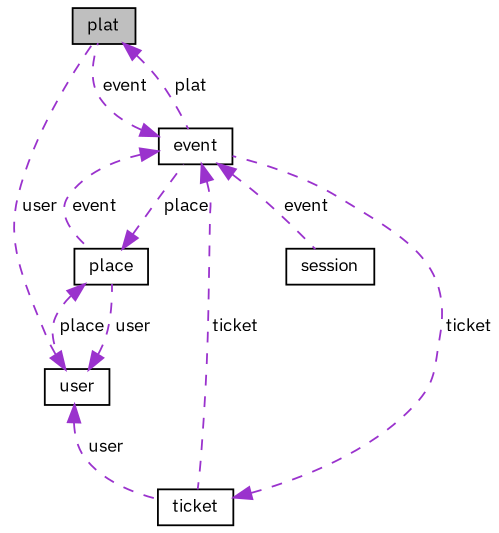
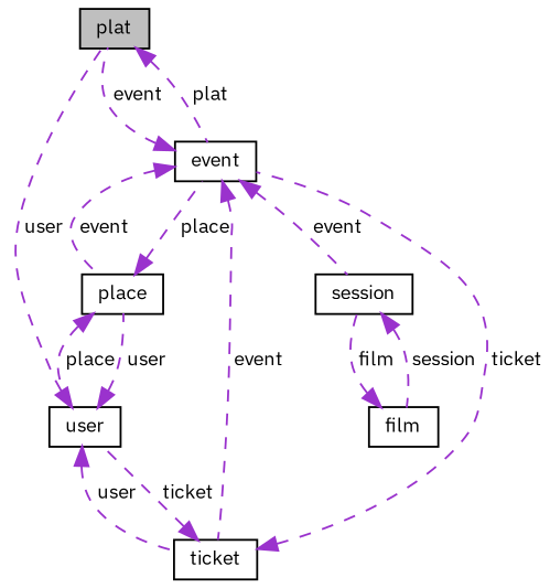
  digraph {
    fontname="IBM Plex Sans"
    node [color=black fillcolor=white fontname="IBM Plex Sans" fontsize=10 shape=record style=filled]
    edge [color=darkorchid3 dir=back fontname="IBM Plex Sans" fontsize=10 labelfontname=Helvetica labelfontsize=10 style=dashed]
    n1 [fillcolor=grey75 fontcolor=black height=0.2 label=plat width=0.4]
    n2 [height=0.2 label=event width=0.4]
    n3 [height=0.2 label=place width=0.4]
    n4 [height=0.2 label=ticket width=0.4]
    n5 [height=0.2 label=session width=0.4]
    n6 [height=0.2 label=user width=0.4]
+   n7 [height=0.2 label=film width=0.4]
    n1 -> n2 [label=" plat"]
    n2 -> n1 [label=" event"]
    n2 -> n3 [label=" event"]
-   n2 -> n4 [label=" ticket"]
+   n2 -> n4 [label=" event"]
    n2 -> n5 [label=" event"]
    n3 -> n2 [label=" place"]
    n3 -> n6 [label=" place"]
    n4 -> n2 [label=" ticket"]
+   n4 -> n6 [label=" ticket"]
+   n5 -> n7 [label=" session"]
    n6 -> n1 [label=" user"]
    n6 -> n3 [label=" user"]
    n6 -> n4 [label=" user"]
+   n7 -> n5 [label=" film"]
  }
